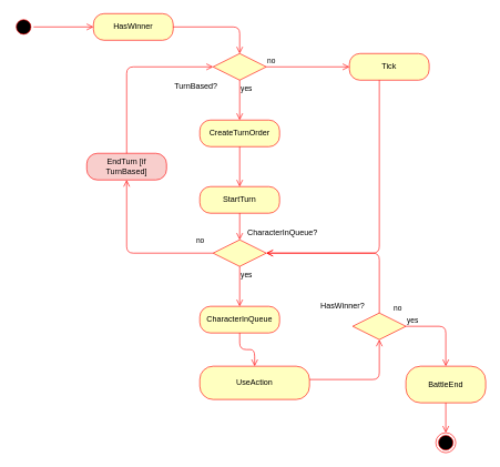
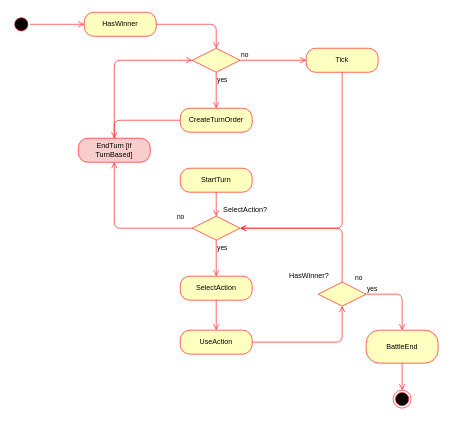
  <mxCell id="0" />
  <mxCell id="1" parent="0" />
  <mxCell id="2" value="" style="ellipse;html=1;shape=startState;fillColor=#000000;strokeColor=#ff0000;" vertex="1" parent="1"><mxGeometry x="20" y="25" width="30" height="30" as="geometry" /></mxCell>
  <mxCell id="3" value="" style="edgeStyle=orthogonalEdgeStyle;html=1;verticalAlign=bottom;endArrow=open;endSize=8;strokeColor=#ff0000;" edge="1" source="2" parent="1" target="4"><mxGeometry relative="1" as="geometry"><mxPoint x="120" y="95" as="targetPoint" /></mxGeometry></mxCell>
  <mxCell id="4" value="HasWinner" style="rounded=1;whiteSpace=wrap;html=1;arcSize=40;fontColor=#000000;fillColor=#ffffc0;strokeColor=#ff0000;" vertex="1" parent="1"><mxGeometry x="140" y="20" width="120" height="40" as="geometry" /></mxCell>
  <mxCell id="5" value="" style="edgeStyle=orthogonalEdgeStyle;html=1;verticalAlign=bottom;endArrow=open;endSize=8;strokeColor=#ff0000;entryX=0.5;entryY=0;entryDx=0;entryDy=0;" edge="1" source="4" parent="1" target="6"><mxGeometry relative="1" as="geometry"><mxPoint x="190" y="175" as="targetPoint" /></mxGeometry></mxCell>
  <mxCell id="6" value="" style="rhombus;whiteSpace=wrap;html=1;fillColor=#ffffc0;strokeColor=#ff0000;" vertex="1" parent="1"><mxGeometry x="320" y="80" width="80" height="40" as="geometry" /></mxCell>
  <mxCell id="7" value="no" style="edgeStyle=orthogonalEdgeStyle;html=1;align=left;verticalAlign=bottom;endArrow=open;endSize=8;strokeColor=#ff0000;entryX=0;entryY=0.5;entryDx=0;entryDy=0;" edge="1" source="6" parent="1" target="11"><mxGeometry x="-1" relative="1" as="geometry"><mxPoint x="500" y="100" as="targetPoint" /></mxGeometry></mxCell>
  <mxCell id="8" value="yes" style="edgeStyle=orthogonalEdgeStyle;html=1;align=left;verticalAlign=top;endArrow=open;endSize=8;strokeColor=#ff0000;entryX=0.5;entryY=0;entryDx=0;entryDy=0;" edge="1" source="6" parent="1" target="9"><mxGeometry x="-1" relative="1" as="geometry"><mxPoint x="360" y="180" as="targetPoint" /></mxGeometry></mxCell>
  <mxCell id="9" value="CreateTurnOrder" style="rounded=1;whiteSpace=wrap;html=1;arcSize=40;fontColor=#000000;fillColor=#ffffc0;strokeColor=#ff0000;" vertex="1" parent="1"><mxGeometry x="300" y="180" width="120" height="40" as="geometry" /></mxCell>
- <mxCell id="10" value="" style="edgeStyle=orthogonalEdgeStyle;html=1;verticalAlign=bottom;endArrow=open;endSize=8;strokeColor=#ff0000;entryX=0.5;entryY=0;entryDx=0;entryDy=0;" edge="1" source="9" parent="1" target="13"><mxGeometry relative="1" as="geometry"><mxPoint x="360" y="280" as="targetPoint" /></mxGeometry></mxCell>
- <mxCell id="11" value="Tick" style="rounded=1;whiteSpace=wrap;html=1;arcSize=40;fontColor=#000000;fillColor=#ffffc0;strokeColor=#ff0000;" vertex="1" parent="1"><mxGeometry x="525" y="80" width="120" height="40" as="geometry" /></mxCell>
+ <mxCell id="10" value="" style="edgeStyle=orthogonalEdgeStyle;html=1;verticalAlign=bottom;endArrow=open;endSize=8;strokeColor=#ff0000;" edge="1" source="9" parent="1" target="22"><mxGeometry relative="1" as="geometry"><mxPoint x="360" y="280" as="targetPoint" /></mxGeometry></mxCell>
+ <mxCell id="11" value="Tick" style="rounded=1;whiteSpace=wrap;html=1;arcSize=40;fontColor=#000000;fillColor=#ffffc0;strokeColor=#ff0000;" vertex="1" parent="1"><mxGeometry x="510" y="80" width="120" height="40" as="geometry" /></mxCell>
  <mxCell id="12" value="" style="edgeStyle=orthogonalEdgeStyle;html=1;verticalAlign=bottom;endArrow=open;endSize=8;strokeColor=#ff0000;" edge="1" source="11" parent="1"><mxGeometry relative="1" as="geometry"><mxPoint x="400" y="380" as="targetPoint" /><Array as="points"><mxPoint x="570" y="380" /></Array></mxGeometry></mxCell>
  <mxCell id="13" value="StartTurn" style="rounded=1;whiteSpace=wrap;html=1;arcSize=40;fontColor=#000000;fillColor=#ffffc0;strokeColor=#ff0000;" vertex="1" parent="1"><mxGeometry x="300" y="280" width="120" height="40" as="geometry" /></mxCell>
  <mxCell id="14" value="" style="edgeStyle=orthogonalEdgeStyle;html=1;verticalAlign=bottom;endArrow=open;endSize=8;strokeColor=#ff0000;entryX=0.5;entryY=0;entryDx=0;entryDy=0;" edge="1" source="13" parent="1" target="15"><mxGeometry relative="1" as="geometry"><mxPoint x="360" y="380" as="targetPoint" /></mxGeometry></mxCell>
  <mxCell id="15" value="" style="rhombus;whiteSpace=wrap;html=1;fillColor=#ffffc0;strokeColor=#ff0000;" vertex="1" parent="1"><mxGeometry x="320" y="360" width="80" height="40" as="geometry" /></mxCell>
  <mxCell id="16" value="no" style="edgeStyle=orthogonalEdgeStyle;html=1;align=left;verticalAlign=bottom;endArrow=open;endSize=8;strokeColor=#ff0000;entryX=0.5;entryY=1;entryDx=0;entryDy=0;" edge="1" source="15" parent="1" target="22"><mxGeometry x="-0.778" y="-10" relative="1" as="geometry"><mxPoint x="230" y="380" as="targetPoint" /><Array as="points"><mxPoint x="190" y="380" /></Array><mxPoint as="offset" /></mxGeometry></mxCell>
  <mxCell id="17" value="yes" style="edgeStyle=orthogonalEdgeStyle;html=1;align=left;verticalAlign=top;endArrow=open;endSize=8;strokeColor=#ff0000;entryX=0.5;entryY=0;entryDx=0;entryDy=0;" edge="1" source="15" parent="1" target="20"><mxGeometry x="-1" relative="1" as="geometry"><mxPoint x="360" y="460" as="targetPoint" /></mxGeometry></mxCell>
- <mxCell id="18" value="TurnBased?&lt;br&gt;" style="text;html=1;resizable=0;points=[];autosize=1;align=left;verticalAlign=top;spacingTop=-4;" vertex="1" parent="1"><mxGeometry x="260" y="120" width="80" height="20" as="geometry" /></mxCell>
- <mxCell id="19" value="CharacterInQueue?" style="text;html=1;resizable=0;points=[];autosize=1;align=left;verticalAlign=top;spacingTop=-4;" vertex="1" parent="1"><mxGeometry x="370" y="340" width="120" height="20" as="geometry" /></mxCell>
- <mxCell id="20" value="CharacterInQueue" style="rounded=1;whiteSpace=wrap;html=1;arcSize=40;fontColor=#000000;fillColor=#ffffc0;strokeColor=#ff0000;" vertex="1" parent="1"><mxGeometry x="300" y="460" width="120" height="40" as="geometry" /></mxCell>
+ <mxCell id="19" value="SelectAction?" style="text;html=1;resizable=0;points=[];autosize=1;align=left;verticalAlign=top;spacingTop=-4;" vertex="1" parent="1"><mxGeometry x="370" y="340" width="120" height="20" as="geometry" /></mxCell>
+ <mxCell id="20" value="SelectAction" style="rounded=1;whiteSpace=wrap;html=1;arcSize=40;fontColor=#000000;fillColor=#ffffc0;strokeColor=#ff0000;" vertex="1" parent="1"><mxGeometry x="300" y="460" width="120" height="40" as="geometry" /></mxCell>
  <mxCell id="21" value="" style="edgeStyle=orthogonalEdgeStyle;html=1;verticalAlign=bottom;endArrow=open;endSize=8;strokeColor=#ff0000;exitX=0.5;exitY=1;exitDx=0;exitDy=0;entryX=0.5;entryY=0;entryDx=0;entryDy=0;" edge="1" source="20" parent="1" target="24"><mxGeometry relative="1" as="geometry"><mxPoint x="360" y="540" as="targetPoint" /><mxPoint x="460" y="540" as="sourcePoint" /><Array as="points" /></mxGeometry></mxCell>
  <mxCell id="22" value="EndTurn [if TurnBased]" style="rounded=1;whiteSpace=wrap;html=1;arcSize=40;fontColor=#000000;fillColor=#f8cecc;strokeColor=#ff0000;" vertex="1" parent="1"><mxGeometry x="130" y="230" width="120" height="40" as="geometry" /></mxCell>
  <mxCell id="23" value="" style="edgeStyle=orthogonalEdgeStyle;html=1;verticalAlign=bottom;endArrow=open;endSize=8;strokeColor=#ff0000;entryX=0;entryY=0.5;entryDx=0;entryDy=0;exitX=0.5;exitY=0;exitDx=0;exitDy=0;" edge="1" source="22" parent="1" target="6"><mxGeometry relative="1" as="geometry"><mxPoint x="130" y="170" as="targetPoint" /><Array as="points"><mxPoint x="190" y="100" /></Array></mxGeometry></mxCell>
- <mxCell id="24" value="UseAction" style="rounded=1;whiteSpace=wrap;html=1;arcSize=40;fontColor=#000000;fillColor=#ffffc0;strokeColor=#ff0000;" vertex="1" parent="1"><mxGeometry x="300" y="550" width="165" height="50" as="geometry" /></mxCell>
+ <mxCell id="24" value="UseAction" style="rounded=1;whiteSpace=wrap;html=1;arcSize=40;fontColor=#000000;fillColor=#ffffc0;strokeColor=#ff0000;" vertex="1" parent="1"><mxGeometry x="300" y="550" width="120" height="40" as="geometry" /></mxCell>
  <mxCell id="25" value="" style="edgeStyle=orthogonalEdgeStyle;html=1;verticalAlign=bottom;endArrow=open;endSize=8;strokeColor=#ff0000;entryX=0.5;entryY=1;entryDx=0;entryDy=0;" edge="1" source="24" parent="1" target="26"><mxGeometry relative="1" as="geometry"><mxPoint x="520" y="540" as="targetPoint" /><Array as="points"><mxPoint x="570" y="570" /></Array></mxGeometry></mxCell>
  <mxCell id="26" value="" style="rhombus;whiteSpace=wrap;html=1;fillColor=#ffffc0;strokeColor=#ff0000;" vertex="1" parent="1"><mxGeometry x="530" y="470" width="80" height="40" as="geometry" /></mxCell>
  <mxCell id="27" value="yes" style="edgeStyle=orthogonalEdgeStyle;html=1;align=left;verticalAlign=bottom;endArrow=open;endSize=8;strokeColor=#ff0000;entryX=0.5;entryY=0;entryDx=0;entryDy=0;" edge="1" source="26" parent="1" target="30"><mxGeometry x="-1" relative="1" as="geometry"><mxPoint x="700" y="490" as="targetPoint" /><Array as="points"><mxPoint x="670" y="490" /></Array></mxGeometry></mxCell>
  <mxCell id="28" value="no" style="edgeStyle=orthogonalEdgeStyle;html=1;align=left;verticalAlign=top;endArrow=open;endSize=8;strokeColor=#ff0000;entryX=1;entryY=0.5;entryDx=0;entryDy=0;exitX=0.5;exitY=0;exitDx=0;exitDy=0;" edge="1" source="26" parent="1" target="15"><mxGeometry x="-0.846" y="-20" relative="1" as="geometry"><mxPoint x="560" y="410" as="targetPoint" /><Array as="points"><mxPoint x="570" y="380" /></Array><mxPoint as="offset" /></mxGeometry></mxCell>
  <mxCell id="29" value="HasWinner?" style="text;html=1;resizable=0;points=[];autosize=1;align=left;verticalAlign=top;spacingTop=-4;" vertex="1" parent="1"><mxGeometry x="480" y="450" width="80" height="20" as="geometry" /></mxCell>
  <mxCell id="30" value="BattleEnd" style="rounded=1;whiteSpace=wrap;html=1;arcSize=40;fontColor=#000000;fillColor=#ffffc0;strokeColor=#ff0000;" vertex="1" parent="1"><mxGeometry x="610" y="550" width="120" height="55" as="geometry" /></mxCell>
  <mxCell id="31" value="" style="edgeStyle=orthogonalEdgeStyle;html=1;verticalAlign=bottom;endArrow=open;endSize=8;strokeColor=#ff0000;" edge="1" source="30" parent="1"><mxGeometry relative="1" as="geometry"><mxPoint x="670" y="650" as="targetPoint" /><Array as="points"><mxPoint x="670" y="650" /><mxPoint x="670" y="650" /></Array></mxGeometry></mxCell>
  <mxCell id="32" value="" style="ellipse;html=1;shape=endState;fillColor=#000000;strokeColor=#ff0000;" vertex="1" parent="1"><mxGeometry x="655" y="650" width="30" height="30" as="geometry" /></mxCell>
